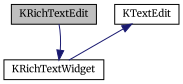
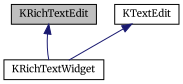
  digraph {
    fontname=Merriweather
    node [color=black fillcolor=white fontname=Merriweather fontsize=10 shape=record style=filled]
    edge [color=midnightblue dir=back fontname=Merriweather fontsize=10 labelfontname=Helvetica labelfontsize=10 style=solid]
    n1 [fillcolor=grey75 fontcolor=black height=0.2 label=KRichTextEdit width=0.4]
    n2 [height=0.2 label=KRichTextWidget width=0.4]
    n3 [height=0.2 label=KTextEdit width=0.4]
-   n2 -> n1
+   n1 -> n2
    n3 -> n2
  }
